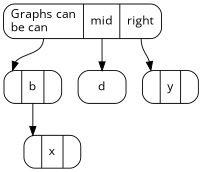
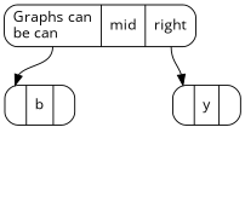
  digraph {
    fontname="Open Sans"
    node [fontname="Open Sans" shape=Mrecord]
    edge [fontname="Open Sans" headport=p1]
    n1 [label="<bala> Graphs can\lbe can\l|<f1> mid|<f2> right\r"]
    n2 [label="<left>   |<mid> b |   "]
    n3 [label="<p1>   | y |<p2>   "]
-   d
-   n5 [label="<p1>   | x |<p2>   "]
    n1 -> n2 [headport=left tailport=bala]
    n1 -> n3 [tailport=f2]
-   n1 -> d [tailport=f1 headport=""]
-   n2 -> n5 [tailport=mid]
  }
